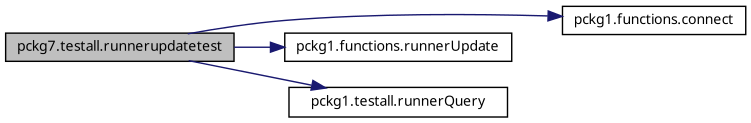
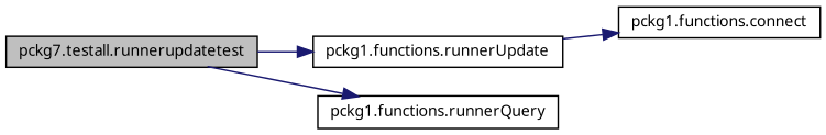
  digraph {
    fontname="Noto Sans"
    rankdir=LR
    node [color=black fillcolor=white fontname="Noto Sans" fontsize=10 shape=record style=filled]
    edge [color=midnightblue fontname="Noto Sans" fontsize=10 labelfontname=Helvetica labelfontsize=10 style=solid]
    n1 [fillcolor=grey75 fontcolor=black height=0.2 label="pckg7.testall.runnerupdatetest" width=0.4]
    n2 [height=0.2 label="pckg1.functions.connect" width=0.4]
    n3 [height=0.2 label="pckg1.functions.runnerUpdate" width=0.4]
-   n4 [height=0.2 label="pckg1.testall.runnerQuery" width=0.4]
-   n1 -> n2
+   n4 [height=0.2 label="pckg1.functions.runnerQuery" width=0.4]
+   n3 -> n2
    n1 -> n3
    n1 -> n4
  }
